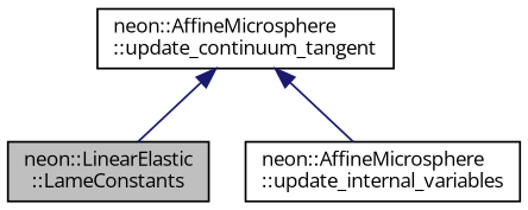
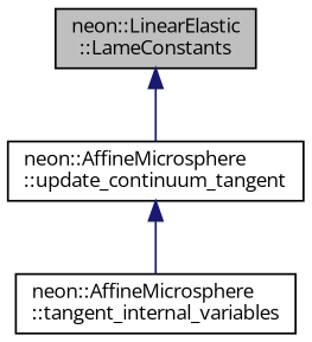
  digraph {
    fontname="Open Sans"
    rankdir=TB
    node [color=black fillcolor=white fontname="Open Sans" fontsize=10 shape=record style=filled]
    edge [color=midnightblue dir=back fontname="Open Sans" fontsize=10 labelfontname=Helvetica labelfontsize=10 style=solid]
    n1 [fillcolor=grey75 fontcolor=black height=0.2 label="neon::LinearElastic\l::LameConstants" width=0.4]
    n2 [height=0.2 label="neon::AffineMicrosphere\l::update_continuum_tangent" width=0.4]
-   n3 [height=0.2 label="neon::AffineMicrosphere\l::update_internal_variables" width=0.4]
-   n2 -> n1
+   n3 [height=0.2 label="neon::AffineMicrosphere\l::tangent_internal_variables" width=0.4]
+   n1 -> n2
    n2 -> n3
  }
